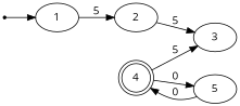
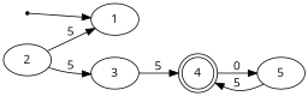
  digraph {
    fontname="Open Sans"
    rankdir=LR
    node [fontname="Open Sans"]
    edge [fontname="Open Sans"]
    inic [shape=point]
    1
    2
    3
    4 [shape=doublecircle]
    5
    inic -> 1
-   1 -> 2 [label=5]
+   2 -> 1 [label=5]
    2 -> 3 [label=5]
-   4 -> 3 [label=5]
+   3 -> 4 [label=5]
    4 -> 5 [label=0]
-   5 -> 4 [label=0]
+   5 -> 4 [label=5]
  }
